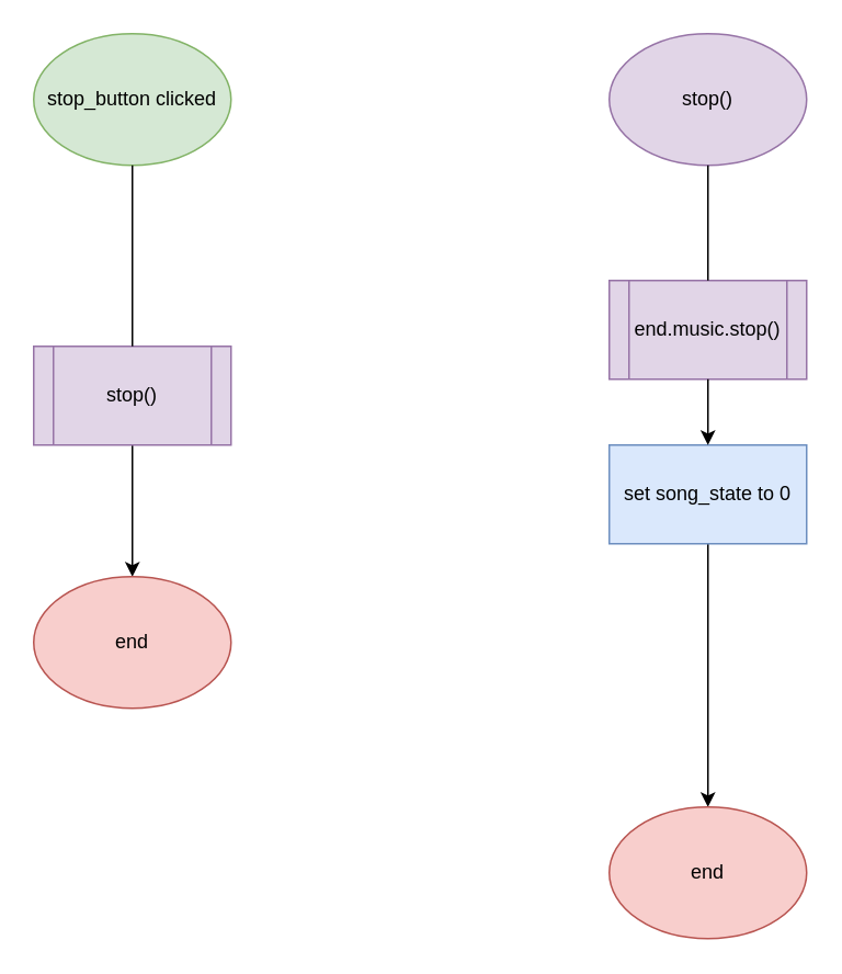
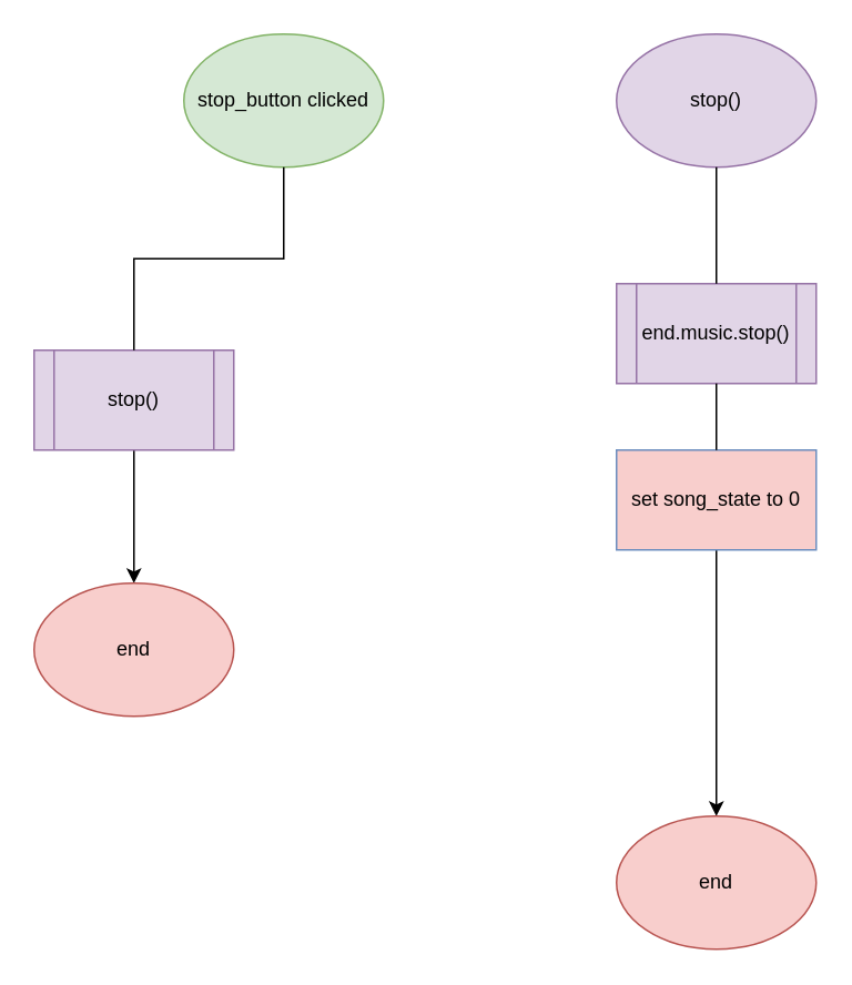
  <mxCell id="0" />
  <mxCell id="1" parent="0" />
  <mxCell id="2" style="edgeStyle=orthogonalEdgeStyle;rounded=0;orthogonalLoop=1;jettySize=auto;html=1;exitX=0.5;exitY=1;exitDx=0;exitDy=0;entryX=0.5;entryY=0;entryDx=0;entryDy=0;startArrow=none;" edge="1" parent="1" source="5" target="4"><mxGeometry relative="1" as="geometry" /></mxCell>
- <mxCell id="3" value="stop_button clicked" style="ellipse;whiteSpace=wrap;html=1;fillColor=#d5e8d4;strokeColor=#82b366;" vertex="1" parent="1"><mxGeometry x="20" y="20" width="120" height="80" as="geometry" /></mxCell>
+ <mxCell id="3" value="stop_button clicked" style="ellipse;whiteSpace=wrap;html=1;fillColor=#d5e8d4;strokeColor=#82b366;" vertex="1" parent="1"><mxGeometry x="110" y="20" width="120" height="80" as="geometry" /></mxCell>
  <mxCell id="4" value="end" style="ellipse;whiteSpace=wrap;html=1;fillColor=#f8cecc;strokeColor=#b85450;" vertex="1" parent="1"><mxGeometry x="20" y="350" width="120" height="80" as="geometry" /></mxCell>
  <mxCell id="5" value="stop()" style="shape=process;whiteSpace=wrap;html=1;backgroundOutline=1;fillColor=#e1d5e7;strokeColor=#9673a6;" vertex="1" parent="1"><mxGeometry x="20" y="210" width="120" height="60" as="geometry" /></mxCell>
  <mxCell id="6" value="" style="edgeStyle=orthogonalEdgeStyle;rounded=0;orthogonalLoop=1;jettySize=auto;html=1;exitX=0.5;exitY=1;exitDx=0;exitDy=0;entryX=0.5;entryY=0;entryDx=0;entryDy=0;endArrow=none;" edge="1" parent="1" source="3" target="5"><mxGeometry relative="1" as="geometry"><mxPoint x="80" y="100" as="sourcePoint" /><mxPoint x="80" y="470" as="targetPoint" /></mxGeometry></mxCell>
  <mxCell id="7" style="edgeStyle=orthogonalEdgeStyle;rounded=0;orthogonalLoop=1;jettySize=auto;html=1;exitX=0.5;exitY=1;exitDx=0;exitDy=0;entryX=0.5;entryY=0;entryDx=0;entryDy=0;startArrow=none;" edge="1" parent="1" source="12" target="9"><mxGeometry relative="1" as="geometry" /></mxCell>
  <mxCell id="8" value="stop()" style="ellipse;whiteSpace=wrap;html=1;fillColor=#e1d5e7;strokeColor=#9673a6;" vertex="1" parent="1"><mxGeometry x="370" y="20" width="120" height="80" as="geometry" /></mxCell>
  <mxCell id="9" value="end" style="ellipse;whiteSpace=wrap;html=1;fillColor=#f8cecc;strokeColor=#b85450;" vertex="1" parent="1"><mxGeometry x="370" y="490" width="120" height="80" as="geometry" /></mxCell>
  <mxCell id="10" value="end.music.stop()" style="shape=process;whiteSpace=wrap;html=1;backgroundOutline=1;fillColor=#e1d5e7;strokeColor=#9673a6;" vertex="1" parent="1"><mxGeometry x="370" y="170" width="120" height="60" as="geometry" /></mxCell>
  <mxCell id="11" value="" style="edgeStyle=orthogonalEdgeStyle;rounded=0;orthogonalLoop=1;jettySize=auto;html=1;exitX=0.5;exitY=1;exitDx=0;exitDy=0;entryX=0.5;entryY=0;entryDx=0;entryDy=0;endArrow=none;" edge="1" parent="1" source="8" target="10"><mxGeometry relative="1" as="geometry"><mxPoint x="430" y="100" as="sourcePoint" /><mxPoint x="430" y="490" as="targetPoint" /></mxGeometry></mxCell>
- <mxCell id="12" value="set song_state to 0" style="rounded=0;whiteSpace=wrap;html=1;fillColor=#dae8fc;strokeColor=#6c8ebf;" vertex="1" parent="1"><mxGeometry x="370" y="270" width="120" height="60" as="geometry" /></mxCell>
- <mxCell id="13" value="" style="edgeStyle=orthogonalEdgeStyle;rounded=0;orthogonalLoop=1;jettySize=auto;html=1;exitX=0.5;exitY=1;exitDx=0;exitDy=0;entryX=0.5;entryY=0;entryDx=0;entryDy=0;startArrow=none;endArrow=classic;" edge="1" parent="1" source="10" target="12"><mxGeometry relative="1" as="geometry"><mxPoint x="430" y="230" as="sourcePoint" /><mxPoint x="430" y="490" as="targetPoint" /></mxGeometry></mxCell>
+ <mxCell id="12" value="set song_state to 0" style="rounded=0;whiteSpace=wrap;html=1;fillColor=#f8cecc;strokeColor=#6c8ebf;" vertex="1" parent="1"><mxGeometry x="370" y="270" width="120" height="60" as="geometry" /></mxCell>
+ <mxCell id="13" value="" style="edgeStyle=orthogonalEdgeStyle;rounded=0;orthogonalLoop=1;jettySize=auto;html=1;exitX=0.5;exitY=1;exitDx=0;exitDy=0;entryX=0.5;entryY=0;entryDx=0;entryDy=0;startArrow=none;endArrow=none;" edge="1" parent="1" source="10" target="12"><mxGeometry relative="1" as="geometry"><mxPoint x="430" y="230" as="sourcePoint" /><mxPoint x="430" y="490" as="targetPoint" /></mxGeometry></mxCell>
